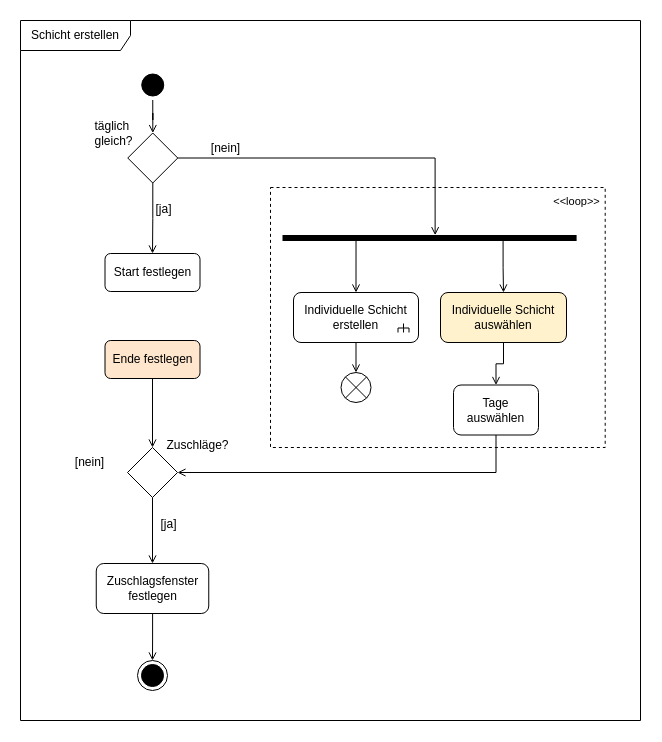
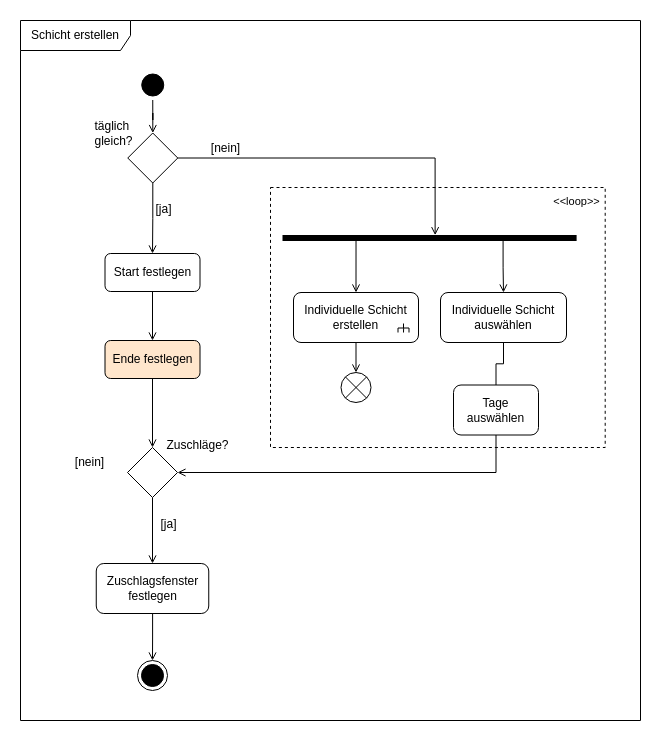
  <mxCell id="0" />
  <mxCell id="1" parent="0" />
  <mxCell id="2" value="" style="fontStyle=0;dashed=1;html=1;whiteSpace=wrap;fontFamily=Helvetica;fontSize=11;fontColor=default;labelBackgroundColor=none;textOpacity=0;fillColor=none;" parent="1" vertex="1"><mxGeometry x="270" y="187" width="334.69" height="260" as="geometry" /></mxCell>
  <mxCell id="3" value="Schicht erstellen" style="shape=umlFrame;whiteSpace=wrap;html=1;pointerEvents=0;width=110;height=30;" parent="1" vertex="1"><mxGeometry x="20" y="20" width="620" height="700" as="geometry" /></mxCell>
  <mxCell id="4" style="edgeStyle=orthogonalEdgeStyle;rounded=0;orthogonalLoop=1;jettySize=auto;html=1;endArrow=open;endFill=0;" parent="1" source="5" target="10" edge="1"><mxGeometry relative="1" as="geometry" /></mxCell>
  <mxCell id="5" value="" style="ellipse;html=1;shape=startState;fillColor=#000000;strokeColor=#000000;" parent="1" vertex="1"><mxGeometry x="137.25" y="69.5" width="30" height="30" as="geometry" /></mxCell>
+ <mxCell id="6" style="edgeStyle=orthogonalEdgeStyle;rounded=0;orthogonalLoop=1;jettySize=auto;html=1;entryX=0.5;entryY=0;entryDx=0;entryDy=0;endArrow=open;endFill=0;" parent="1" source="7" target="13" edge="1"><mxGeometry relative="1" as="geometry" /></mxCell>
  <mxCell id="7" value="Start festlegen" style="rounded=1;whiteSpace=wrap;html=1;" parent="1" vertex="1"><mxGeometry x="104.5" y="253" width="95" height="38" as="geometry" /></mxCell>
  <mxCell id="8" style="edgeStyle=orthogonalEdgeStyle;rounded=0;orthogonalLoop=1;jettySize=auto;html=1;entryX=0.5;entryY=0;entryDx=0;entryDy=0;endArrow=open;endFill=0;" parent="1" source="10" target="7" edge="1"><mxGeometry relative="1" as="geometry" /></mxCell>
  <mxCell id="9" style="edgeStyle=orthogonalEdgeStyle;rounded=0;orthogonalLoop=1;jettySize=auto;html=1;entryX=0.519;entryY=0.217;entryDx=0;entryDy=0;endArrow=open;endFill=0;entryPerimeter=0;" parent="1" source="10" target="34" edge="1"><mxGeometry relative="1" as="geometry"><mxPoint x="390" y="190.5" as="targetPoint" /></mxGeometry></mxCell>
  <mxCell id="10" value="" style="rhombus;whiteSpace=wrap;html=1;" parent="1" vertex="1"><mxGeometry x="127.25" y="132.5" width="50" height="50" as="geometry" /></mxCell>
  <mxCell id="11" value="täglich&amp;nbsp;&lt;div&gt;gleich?&lt;/div&gt;" style="text;html=1;align=center;verticalAlign=middle;resizable=0;points=[];autosize=1;strokeColor=none;fillColor=none;" parent="1" vertex="1"><mxGeometry x="83" y="112.5" width="60" height="40" as="geometry" /></mxCell>
  <mxCell id="12" style="edgeStyle=orthogonalEdgeStyle;rounded=0;orthogonalLoop=1;jettySize=auto;html=1;endArrow=open;endFill=0;" parent="1" source="13" target="17" edge="1"><mxGeometry relative="1" as="geometry" /></mxCell>
  <mxCell id="13" value="Ende festlegen" style="rounded=1;whiteSpace=wrap;html=1;fillColor=#ffe6cc;" parent="1" vertex="1"><mxGeometry x="104.5" y="340" width="95" height="38" as="geometry" /></mxCell>
  <mxCell id="14" style="edgeStyle=orthogonalEdgeStyle;rounded=0;orthogonalLoop=1;jettySize=auto;html=1;entryX=0.5;entryY=0;entryDx=0;entryDy=0;strokeColor=default;align=center;verticalAlign=middle;fontFamily=Helvetica;fontSize=11;fontColor=default;labelBackgroundColor=default;endArrow=open;endFill=0;" parent="1" source="15" target="23" edge="1"><mxGeometry relative="1" as="geometry" /></mxCell>
  <mxCell id="15" value="Zuschlagsf&lt;span style=&quot;background-color: initial;&quot;&gt;enster festlegen&lt;/span&gt;" style="rounded=1;whiteSpace=wrap;html=1;" parent="1" vertex="1"><mxGeometry x="95.75" y="563" width="112.5" height="50" as="geometry" /></mxCell>
  <mxCell id="16" style="edgeStyle=orthogonalEdgeStyle;rounded=0;orthogonalLoop=1;jettySize=auto;html=1;entryX=0.5;entryY=0;entryDx=0;entryDy=0;endArrow=open;endFill=0;exitX=0.5;exitY=1;exitDx=0;exitDy=0;" parent="1" source="17" target="15" edge="1"><mxGeometry relative="1" as="geometry" /></mxCell>
  <mxCell id="17" value="" style="rhombus;whiteSpace=wrap;html=1;" parent="1" vertex="1"><mxGeometry x="127" y="447" width="50" height="50" as="geometry" /></mxCell>
  <mxCell id="18" style="edgeStyle=orthogonalEdgeStyle;rounded=0;orthogonalLoop=1;jettySize=auto;html=1;exitX=0.5;exitY=1;exitDx=0;exitDy=0;entryX=0.5;entryY=0;entryDx=0;entryDy=0;strokeColor=default;align=center;verticalAlign=middle;fontFamily=Helvetica;fontSize=11;fontColor=default;labelBackgroundColor=default;endArrow=open;endFill=0;" parent="1" source="19" target="35" edge="1"><mxGeometry relative="1" as="geometry" /></mxCell>
  <mxCell id="19" value="Individuelle Schicht erstellen" style="rounded=1;whiteSpace=wrap;html=1;" parent="1" vertex="1"><mxGeometry x="293" y="292" width="125" height="50" as="geometry" /></mxCell>
  <mxCell id="20" value="Zuschläge?" style="text;html=1;align=center;verticalAlign=middle;resizable=0;points=[];autosize=1;strokeColor=none;fillColor=none;" parent="1" vertex="1"><mxGeometry x="152" y="430" width="90" height="30" as="geometry" /></mxCell>
  <mxCell id="21" value="[nein]" style="text;html=1;align=center;verticalAlign=middle;resizable=0;points=[];autosize=1;strokeColor=none;fillColor=none;" parent="1" vertex="1"><mxGeometry x="199.5" y="132.5" width="50" height="30" as="geometry" /></mxCell>
  <mxCell id="22" value="[ja]" style="text;html=1;align=center;verticalAlign=middle;resizable=0;points=[];autosize=1;strokeColor=none;fillColor=none;" parent="1" vertex="1"><mxGeometry x="143" y="193.5" width="40" height="30" as="geometry" /></mxCell>
  <mxCell id="23" value="" style="ellipse;html=1;shape=endState;fillColor=strokeColor;" parent="1" vertex="1"><mxGeometry x="137" y="660" width="30" height="30" as="geometry" /></mxCell>
  <mxCell id="24" value="[ja]" style="text;html=1;align=center;verticalAlign=middle;resizable=0;points=[];autosize=1;strokeColor=none;fillColor=none;" parent="1" vertex="1"><mxGeometry x="148" y="509" width="40" height="30" as="geometry" /></mxCell>
  <mxCell id="25" value="[nein]" style="text;html=1;align=center;verticalAlign=middle;resizable=0;points=[];autosize=1;strokeColor=none;fillColor=none;" parent="1" vertex="1"><mxGeometry x="64" y="447" width="50" height="30" as="geometry" /></mxCell>
- <mxCell id="26" style="edgeStyle=orthogonalEdgeStyle;rounded=0;orthogonalLoop=1;jettySize=auto;html=1;entryX=0.5;entryY=0;entryDx=0;entryDy=0;endArrow=open;endFill=0;exitX=0.5;exitY=1;exitDx=0;exitDy=0;" parent="1" source="27" target="28" edge="1"><mxGeometry relative="1" as="geometry"><mxPoint x="442.98" y="462" as="sourcePoint" /></mxGeometry></mxCell>
- <mxCell id="27" value="Individuelle Schicht auswählen" style="rounded=1;whiteSpace=wrap;html=1;fillColor=#fff2cc;" parent="1" vertex="1"><mxGeometry x="440" y="292" width="126" height="50" as="geometry" /></mxCell>
+ <mxCell id="26" style="edgeStyle=orthogonalEdgeStyle;rounded=0;orthogonalLoop=1;jettySize=auto;html=1;entryX=0.5;entryY=0;entryDx=0;entryDy=0;endArrow=none;endFill=0;exitX=0.5;exitY=1;exitDx=0;exitDy=0;" parent="1" source="27" target="28" edge="1"><mxGeometry relative="1" as="geometry"><mxPoint x="442.98" y="462" as="sourcePoint" /></mxGeometry></mxCell>
+ <mxCell id="27" value="Individuelle Schicht auswählen" style="rounded=1;whiteSpace=wrap;html=1;" parent="1" vertex="1"><mxGeometry x="440" y="292" width="126" height="50" as="geometry" /></mxCell>
  <mxCell id="28" value="Tage auswählen" style="rounded=1;whiteSpace=wrap;html=1;" parent="1" vertex="1"><mxGeometry x="453" y="384.5" width="85" height="50" as="geometry" /></mxCell>
  <mxCell id="29" style="edgeStyle=orthogonalEdgeStyle;rounded=0;orthogonalLoop=1;jettySize=auto;html=1;entryX=1;entryY=0.5;entryDx=0;entryDy=0;endArrow=open;endFill=0;exitX=0.5;exitY=1;exitDx=0;exitDy=0;" parent="1" source="28" target="17" edge="1"><mxGeometry relative="1" as="geometry"><mxPoint x="461" y="519.5" as="targetPoint" /></mxGeometry></mxCell>
  <mxCell id="30" value="" style="strokeWidth=1;html=1;shape=mxgraph.flowchart.annotation_2;align=left;labelPosition=right;pointerEvents=1;rotation=90;" parent="1" vertex="1"><mxGeometry x="398.5" y="322" width="9" height="11" as="geometry" /></mxCell>
  <mxCell id="31" value="" style="endArrow=none;html=1;rounded=0;entryX=0.519;entryY=0.49;entryDx=0;entryDy=0;entryPerimeter=0;exitX=1;exitY=0.5;exitDx=0;exitDy=0;exitPerimeter=0;strokeWidth=1;" parent="1" source="30" target="30" edge="1"><mxGeometry width="50" height="50" relative="1" as="geometry"><mxPoint x="-41" y="452" as="sourcePoint" /><mxPoint x="22" y="482" as="targetPoint" /></mxGeometry></mxCell>
  <mxCell id="32" style="edgeStyle=orthogonalEdgeStyle;rounded=0;orthogonalLoop=1;jettySize=auto;html=1;exitX=0.25;exitY=0.5;exitDx=0;exitDy=0;exitPerimeter=0;entryX=0.5;entryY=0;entryDx=0;entryDy=0;strokeColor=default;align=center;verticalAlign=middle;fontFamily=Helvetica;fontSize=11;fontColor=default;labelBackgroundColor=default;endArrow=open;endFill=0;" parent="1" source="34" target="19" edge="1"><mxGeometry relative="1" as="geometry" /></mxCell>
  <mxCell id="33" style="edgeStyle=orthogonalEdgeStyle;rounded=0;orthogonalLoop=1;jettySize=auto;html=1;exitX=0.75;exitY=0.5;exitDx=0;exitDy=0;exitPerimeter=0;entryX=0.5;entryY=0;entryDx=0;entryDy=0;strokeColor=default;align=center;verticalAlign=middle;fontFamily=Helvetica;fontSize=11;fontColor=default;labelBackgroundColor=default;endArrow=open;endFill=0;" parent="1" source="34" target="27" edge="1"><mxGeometry relative="1" as="geometry" /></mxCell>
  <mxCell id="34" value="" style="shape=line;html=1;strokeWidth=6;strokeColor=#000000;fillColor=#000000;fontFamily=Helvetica;fontSize=11;fontColor=default;labelBackgroundColor=default;" parent="1" vertex="1"><mxGeometry x="282" y="232.5" width="294.11" height="10" as="geometry" /></mxCell>
  <mxCell id="35" value="" style="shape=sumEllipse;perimeter=ellipsePerimeter;html=1;backgroundOutline=1;fontFamily=Helvetica;fontSize=11;fontColor=default;labelBackgroundColor=default;" parent="1" vertex="1"><mxGeometry x="340.5" y="372" width="30" height="30" as="geometry" /></mxCell>
  <mxCell id="36" value="&amp;lt;&amp;lt;loop&amp;gt;&amp;gt;" style="text;html=1;align=center;verticalAlign=middle;resizable=0;points=[];autosize=1;strokeColor=none;fillColor=none;fontFamily=Helvetica;fontSize=11;fontColor=default;labelBackgroundColor=default;" parent="1" vertex="1"><mxGeometry x="541" y="185.5" width="70" height="30" as="geometry" /></mxCell>
